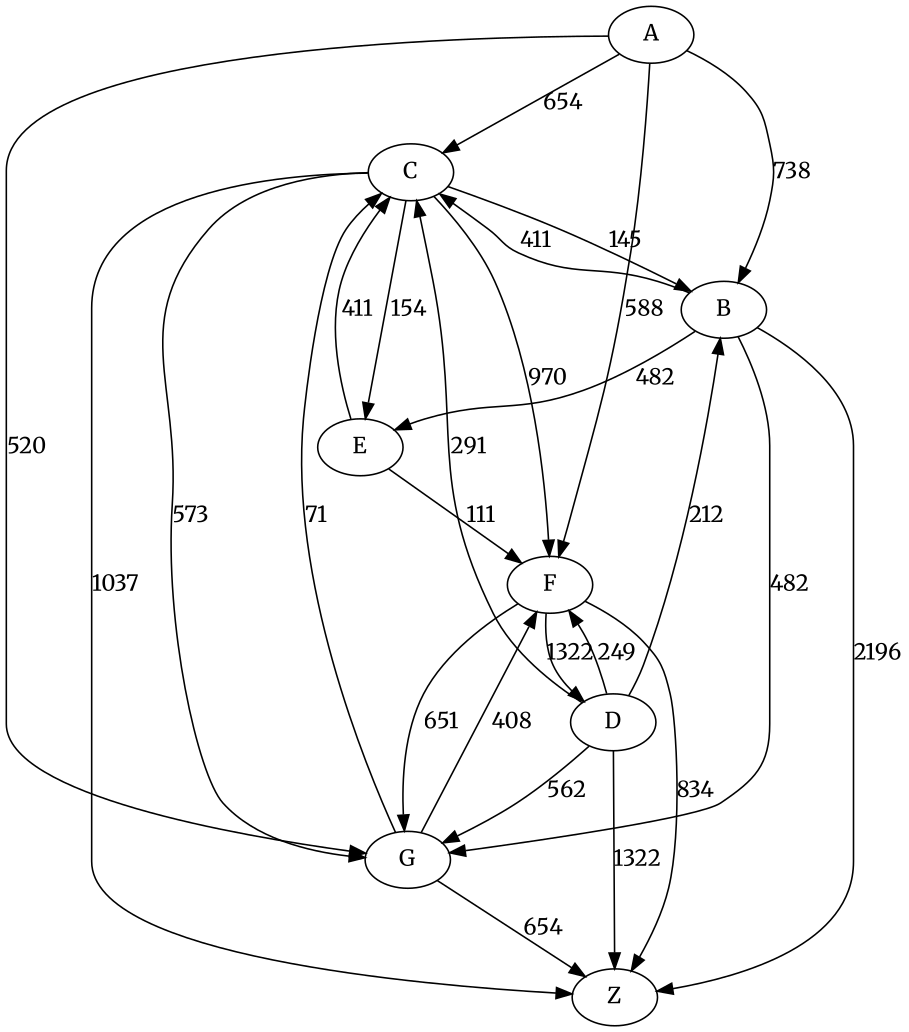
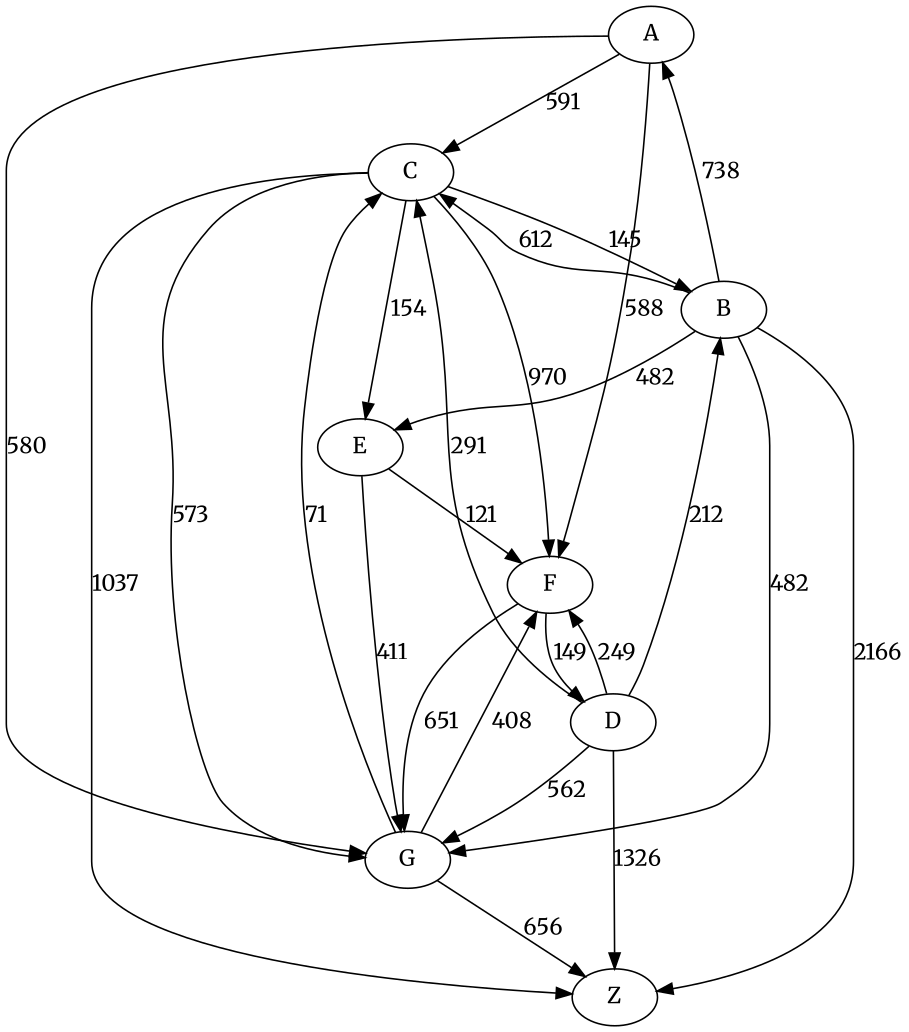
  digraph {
    fontname=Merriweather
    rankdir=TB
    node [fontname=Merriweather]
    edge [fontname=Merriweather]
    A
    C
    B
    G
    F
    Z
    E
    D
-   A -> C [label=654]
-   A -> B [label=738]
-   A -> G [label=520]
+   A -> C [label=591]
+   B -> A [label=738]
+   A -> G [label=580]
    A -> F [label=588]
    C -> B [label=145]
    C -> G [label=573]
    C -> F [label=970]
    C -> Z [label=1037]
    C -> E [label=154]
-   B -> C [label=411]
+   B -> C [label=612]
    B -> G [label=482]
-   B -> Z [label=2196]
+   B -> Z [label=2166]
    B -> E [label=482]
    G -> C [label=71]
    G -> F [label=408]
-   G -> Z [label=654]
+   G -> Z [label=656]
    F -> G [label=651]
-   F -> Z [label=834]
-   F -> D [label=1322]
-   E -> C [label=411]
-   E -> F [label=111]
+   F -> D [label=149]
+   E -> G [label=411]
+   E -> F [label=121]
    D -> C [label=291]
    D -> B [label=212]
    D -> G [label=562]
    D -> F [label=249]
-   D -> Z [label=1322]
+   D -> Z [label=1326]
  }
